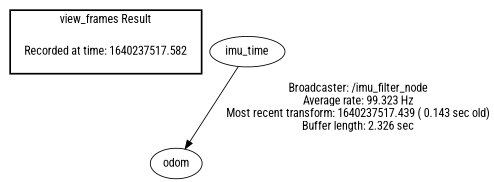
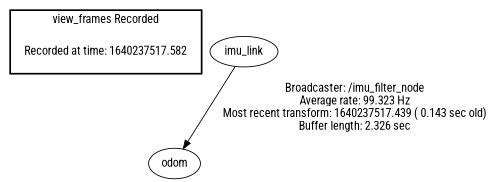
  digraph {
    fontname="Roboto Condensed"
    node [fontname="Roboto Condensed"]
    edge [fontname="Roboto Condensed"]
    "Recorded at time: 1640237517.582" [shape=plaintext]
    odom
-   imu_link [label=imu_time]
+   imu_link
    subgraph cluster_1 {
      color=black
-     label="view_frames Result"
+     label="view_frames Recorded"
      style=bold
      "Recorded at time: 1640237517.582"
    }
    "Recorded at time: 1640237517.582" -> odom [style=invis]
    imu_link -> odom [label="Broadcaster: /imu_filter_node\nAverage rate: 99.323 Hz\nMost recent transform: 1640237517.439 ( 0.143 sec old)\nBuffer length: 2.326 sec\n"]
  }
